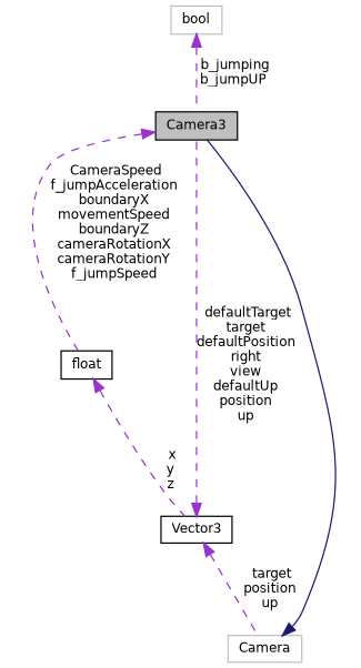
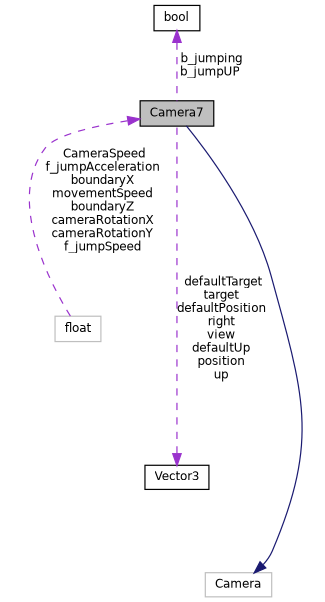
  digraph {
    node [color=grey75 fontname=Helvetica fontsize=10 shape=record]
    edge [color=darkorchid3 dir=back fontname=Helvetica fontsize=10 labelfontname=Helvetica labelfontsize=10 style=dashed]
-   n1 [color=black fillcolor=grey75 fontcolor=black height=0.2 label=Camera3 style=filled width=0.4]
-   n2 [color=black height=0.2 label=float width=0.4]
+   n1 [color=black fillcolor=grey75 fontcolor=black height=0.2 label=Camera7 style=filled width=0.4]
+   n2 [height=0.2 label=float width=0.4]
    n3 [height=0.2 label=Camera width=0.4]
    n4 [color=black height=0.2 label=Vector3 width=0.4]
-   n5 [height=0.2 label=bool width=0.4]
+   n5 [color=black height=0.2 label=bool width=0.4]
    n1 -> n2 [label=" CameraSpeed\nf_jumpAcceleration\nboundaryX\nmovementSpeed\nboundaryZ\ncameraRotationX\ncameraRotationY\nf_jumpSpeed"]
-   n2 -> n4 [label=" x\ny\nz"]
    n3 -> n1 [color=midnightblue style=solid]
    n4 -> n1 [label=" defaultTarget\ntarget\ndefaultPosition\nright\nview\ndefaultUp\nposition\nup"]
-   n4 -> n3 [label=" target\nposition\nup"]
    n5 -> n1 [label=" b_jumping\nb_jumpUP"]
  }
